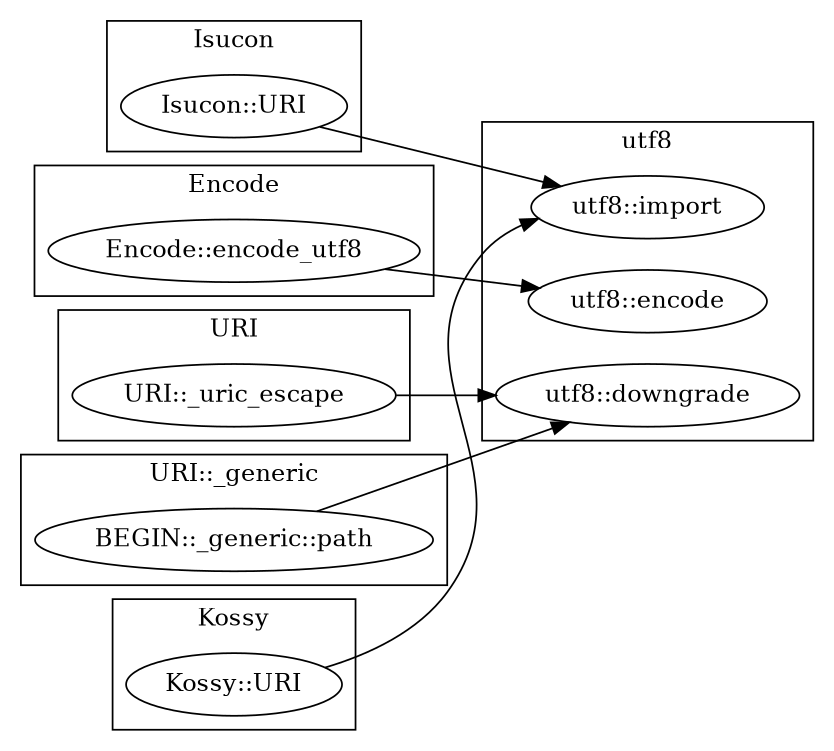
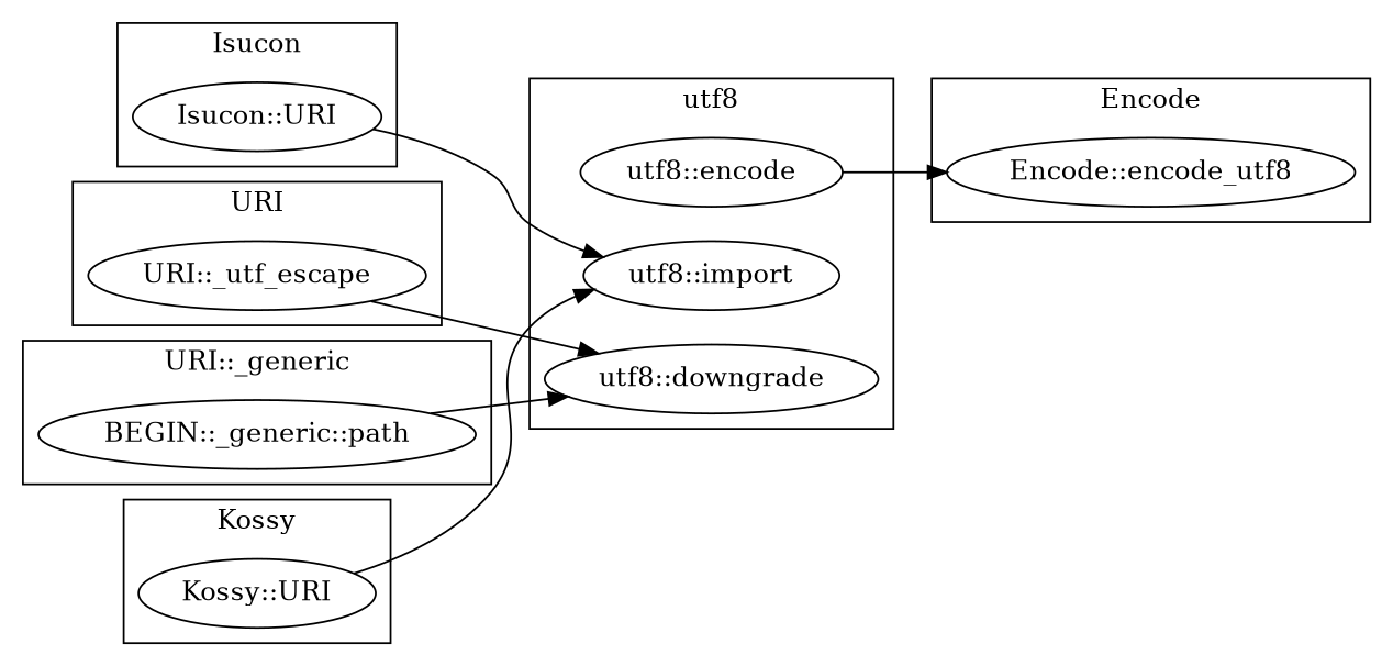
  digraph {
    rankdir=LR
    n1 [label="Isucon::URI"]
    "Encode::encode_utf8"
-   "URI::_uric_escape"
+   "URI::_uric_escape" [label="URI::_utf_escape"]
    "utf8::encode"
    "utf8::import"
    "utf8::downgrade"
    n7 [label="BEGIN::_generic::path"]
    n8 [label="Kossy::URI"]
    subgraph cluster_1 {
      label=Isucon
      n1
    }
    subgraph cluster_2 {
      label=Encode
      "Encode::encode_utf8"
    }
    subgraph cluster_3 {
      label=URI
      "URI::_uric_escape"
    }
    subgraph cluster_4 {
      label=utf8
      "utf8::encode"
      "utf8::import"
      "utf8::downgrade"
    }
    subgraph cluster_5 {
      label="URI::_generic"
      n7
    }
    subgraph cluster_6 {
      label=Kossy
      n8
    }
    n1 -> "utf8::import"
-   "Encode::encode_utf8" -> "utf8::encode"
+   "utf8::encode" -> "Encode::encode_utf8"
    "URI::_uric_escape" -> "utf8::downgrade"
    n7 -> "utf8::downgrade"
    n8 -> "utf8::import"
  }
